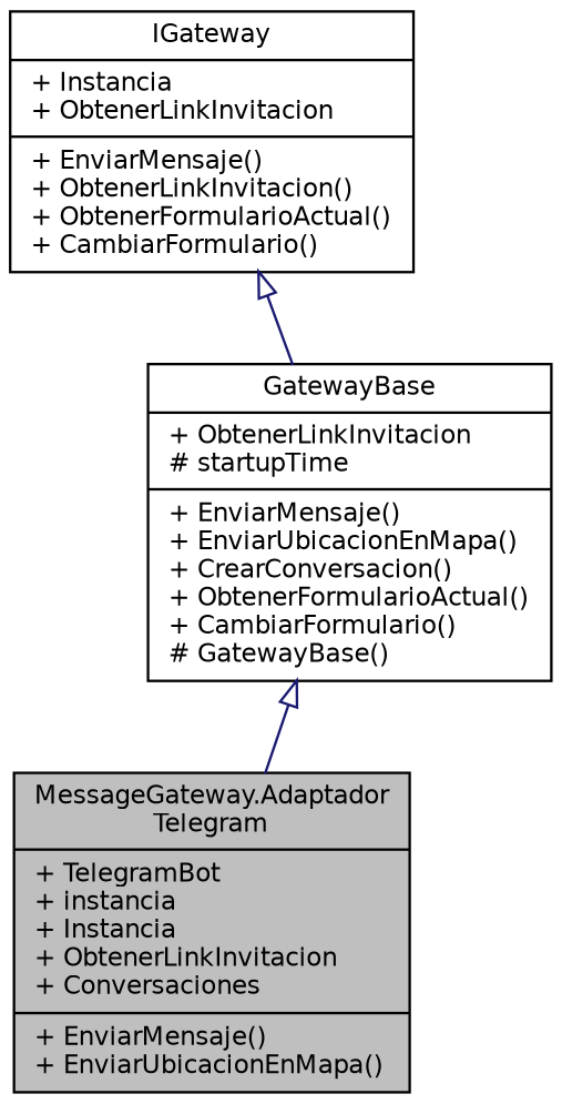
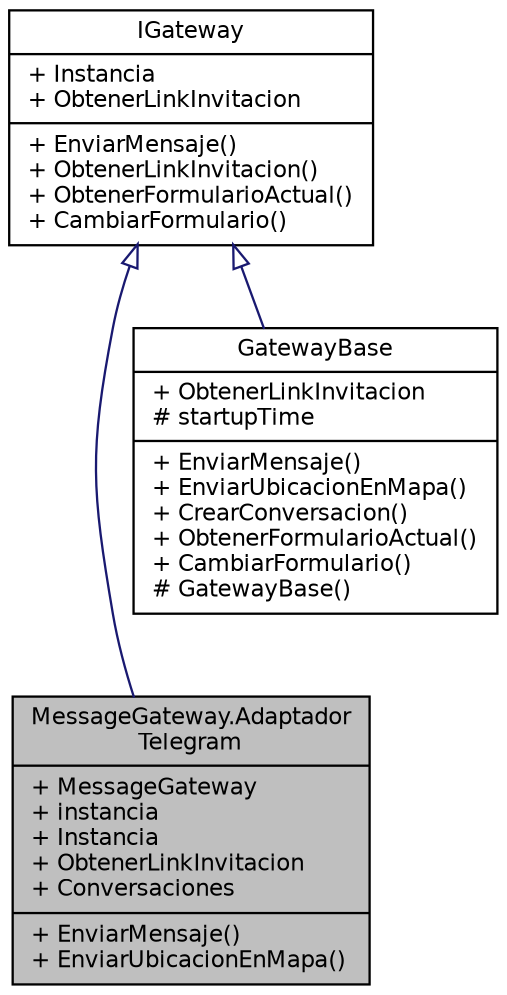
  digraph {
    node [color=black fillcolor=white fontname=Helvetica fontsize=10 shape=record style=filled]
    edge [arrowtail=onormal color=midnightblue dir=back fontname=Helvetica fontsize=10 labelfontname=Helvetica labelfontsize=10 style=solid]
-   n1 [fillcolor=grey75 fontcolor=black height=0.2 label="{MessageGateway.Adaptador\lTelegram\n|+ TelegramBot\l+ instancia\l+ Instancia\l+ ObtenerLinkInvitacion\l+ Conversaciones\l|+ EnviarMensaje()\l+ EnviarUbicacionEnMapa()\l}" width=0.4]
+   n1 [fillcolor=grey75 fontcolor=black height=0.2 label="{MessageGateway.Adaptador\lTelegram\n|+ MessageGateway\l+ instancia\l+ Instancia\l+ ObtenerLinkInvitacion\l+ Conversaciones\l|+ EnviarMensaje()\l+ EnviarUbicacionEnMapa()\l}" width=0.4]
    n2 [height=0.2 label="{GatewayBase\n|+ ObtenerLinkInvitacion\l# startupTime\l|+ EnviarMensaje()\l+ EnviarUbicacionEnMapa()\l+ CrearConversacion()\l+ ObtenerFormularioActual()\l+ CambiarFormulario()\l# GatewayBase()\l}" width=0.4]
    n3 [height=0.2 label="{IGateway\n|+ Instancia\l+ ObtenerLinkInvitacion\l|+ EnviarMensaje()\l+ ObtenerLinkInvitacion()\l+ ObtenerFormularioActual()\l+ CambiarFormulario()\l}" width=0.4]
-   n2 -> n1
+   n3 -> n1
    n3 -> n2
  }
